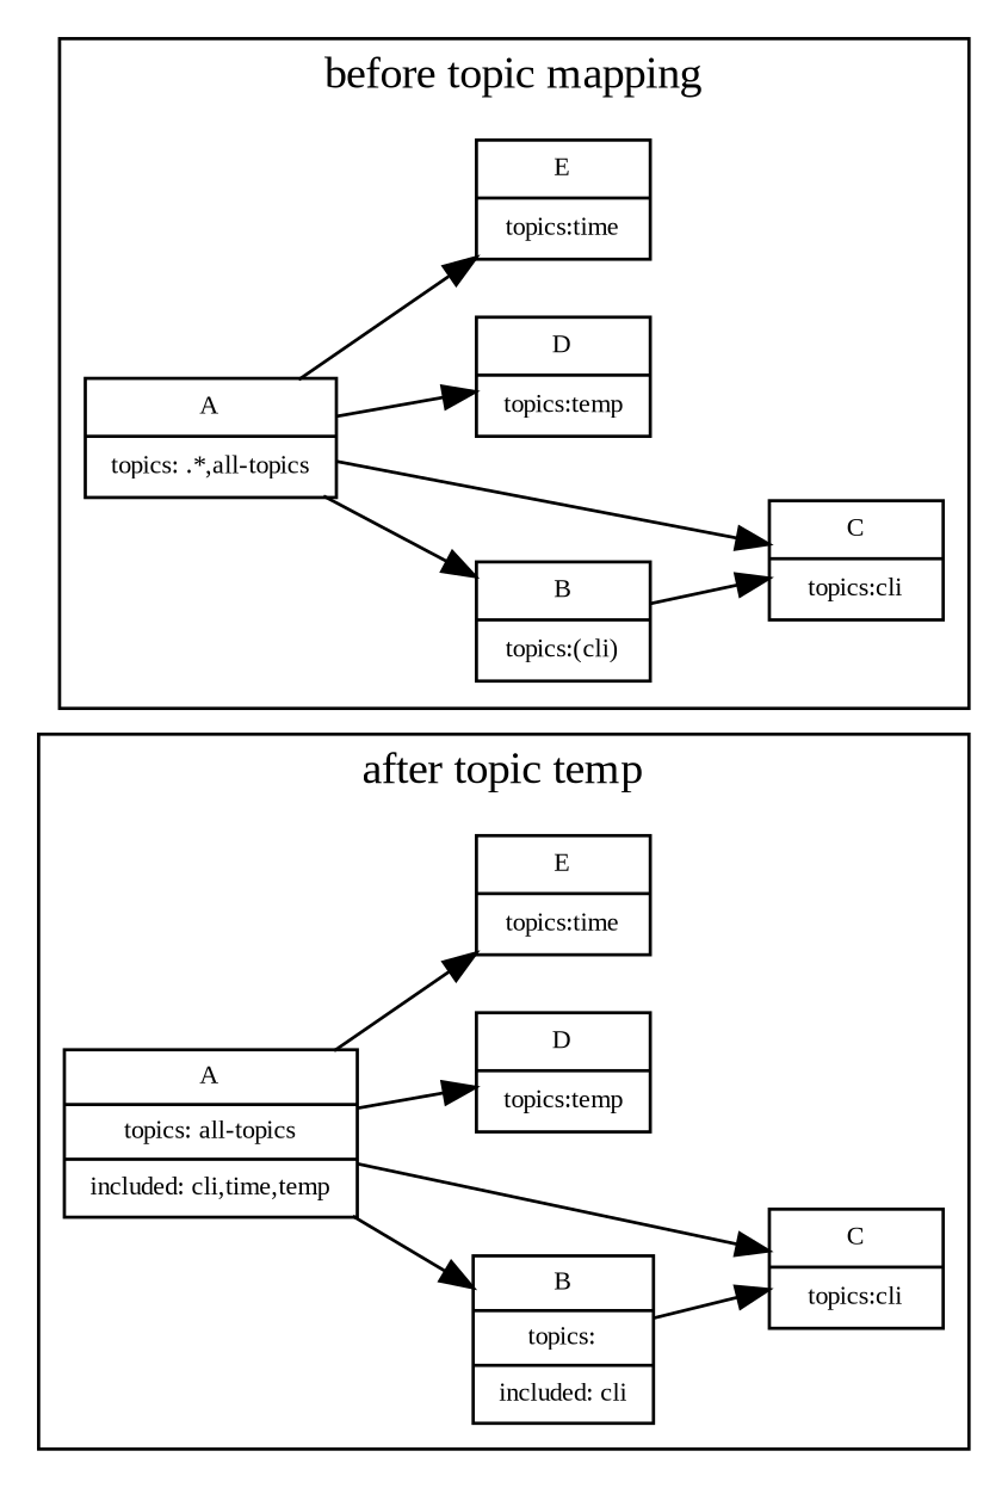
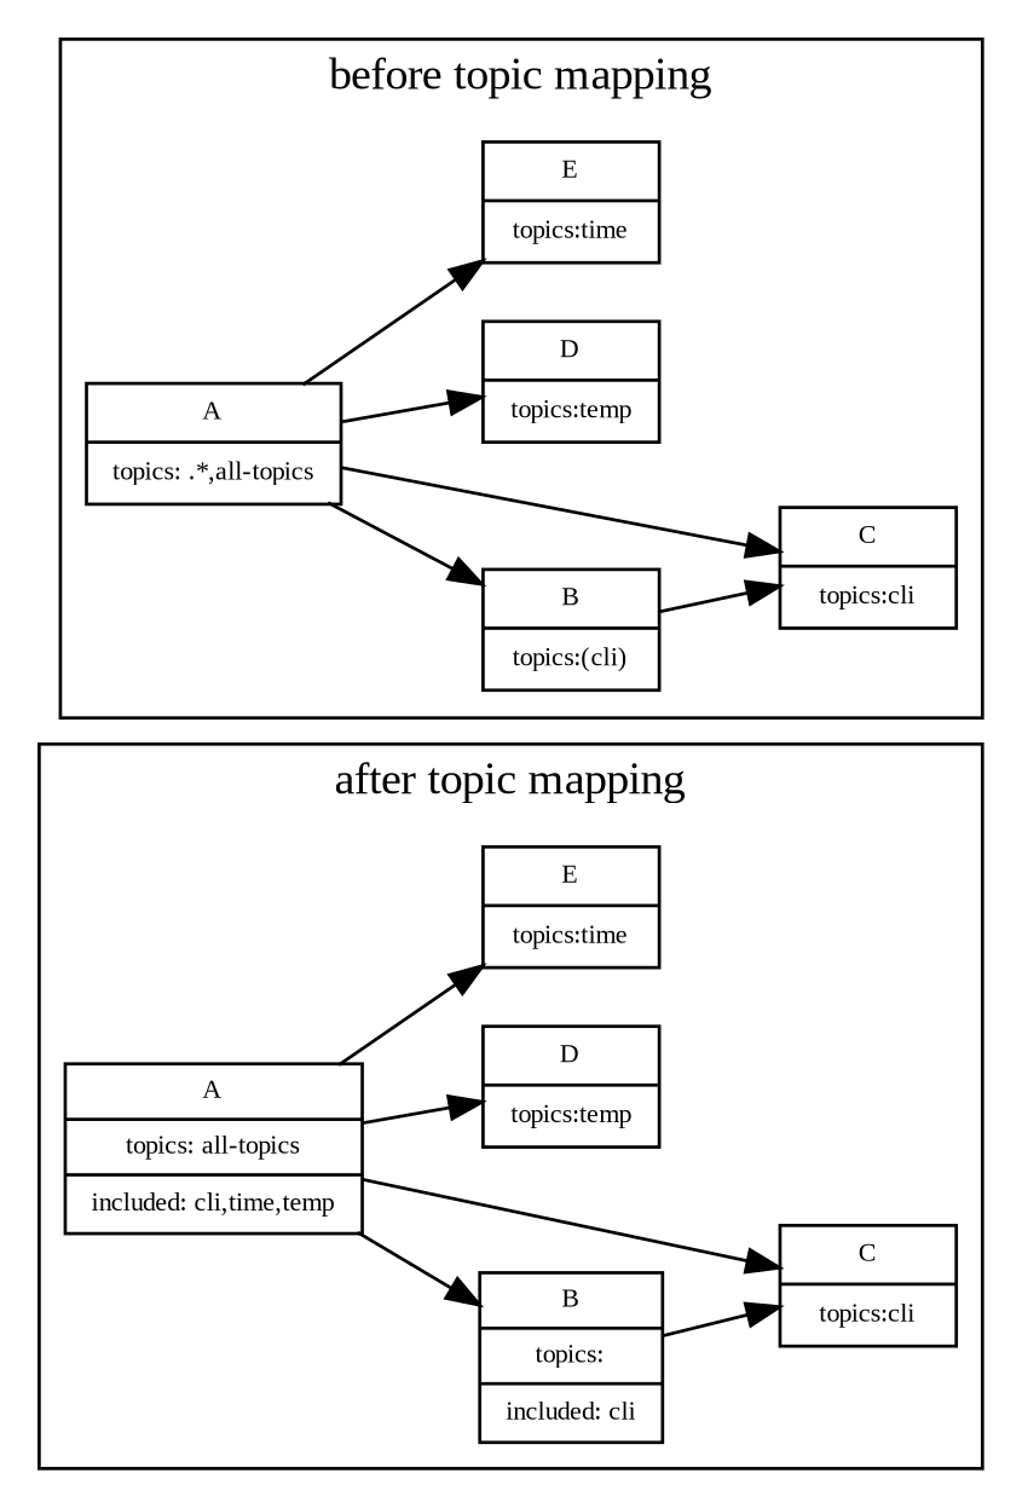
  digraph {
    rankdir=LR
    fontname="Liberation Serif"
    node [fontsize=8 shape=record fontname="Liberation Serif"]
    edge [fontname="Liberation Serif"]
    n1 [label="A|topics: all-topics|included: cli,time,temp"]
    n2 [label="B|topics:|included: cli"]
    n3 [label="C|topics:cli"]
    n4 [label="D|topics:temp"]
    n5 [label="E|topics:time"]
    n6 [label="A|topics: .*,all-topics"]
    n7 [label="B|topics:(cli)"]
    n8 [label="C|topics:cli"]
    n9 [label="D|topics:temp"]
    n10 [label="E|topics:time"]
    subgraph cluster_1 {
-     label="after topic temp"
+     label="after topic mapping"
      n1
      n2
      n3
      n4
      n5
    }
    subgraph cluster_2 {
      label="before topic mapping"
      n6
      n7
      n8
      n9
      n10
    }
    n1 -> n2
    n1 -> n3
    n1 -> n4
    n1 -> n5
    n2 -> n3
    n6 -> n7
    n6 -> n8
    n6 -> n9
    n6 -> n10
    n7 -> n8
  }
